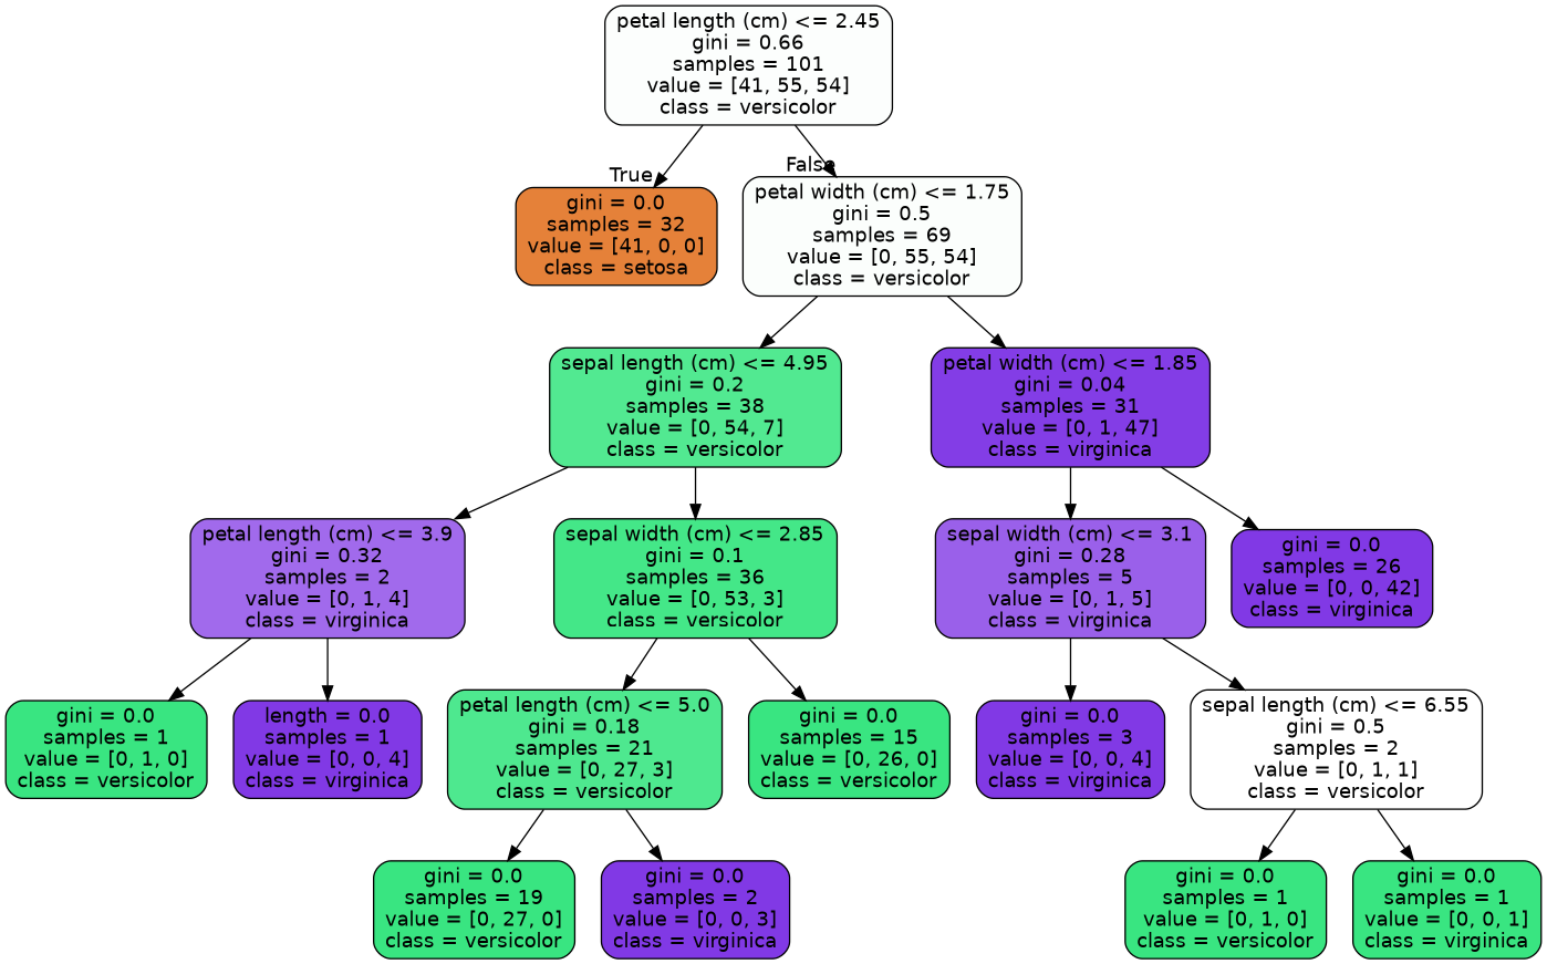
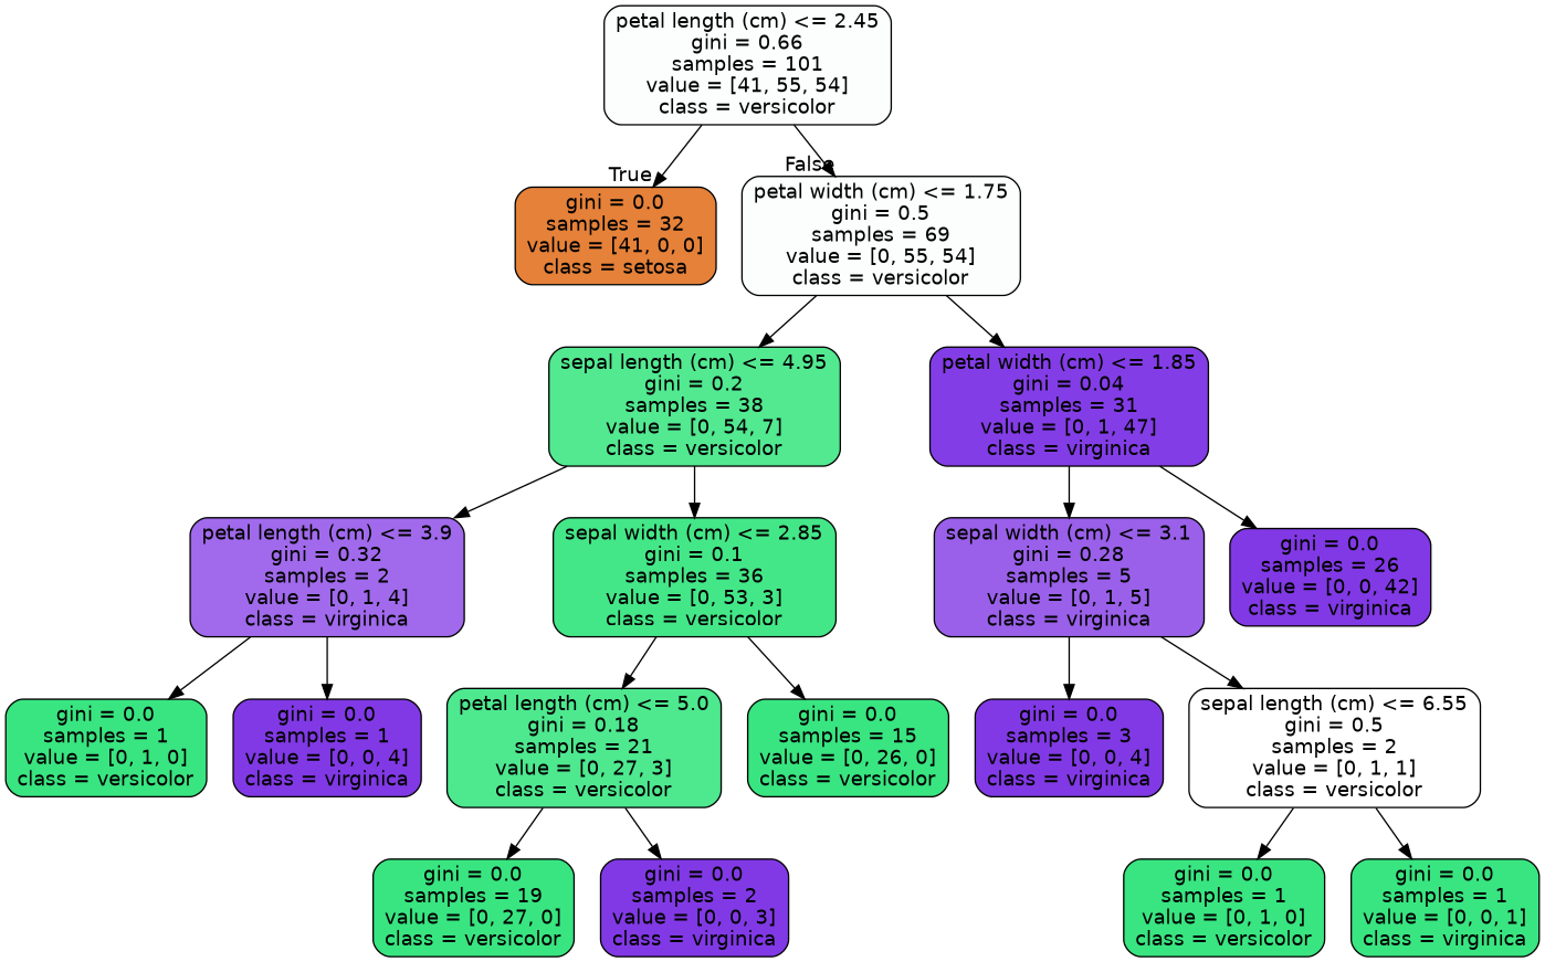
  digraph {
    node [color=black fillcolor="#39e581ff" fontname=helvetica shape=box style="filled, rounded"]
    edge [fontname=helvetica]
    n1 [fillcolor="#39e58103" label="petal length (cm) <= 2.45\ngini = 0.66\nsamples = 101\nvalue = [41, 55, 54]\nclass = versicolor"]
    n2 [fillcolor="#e58139ff" label="gini = 0.0\nsamples = 32\nvalue = [41, 0, 0]\nclass = setosa"]
    n3 [fillcolor="#39e58105" label="petal width (cm) <= 1.75\ngini = 0.5\nsamples = 69\nvalue = [0, 55, 54]\nclass = versicolor"]
    n4 [fillcolor="#39e581de" label="sepal length (cm) <= 4.95\ngini = 0.2\nsamples = 38\nvalue = [0, 54, 7]\nclass = versicolor"]
    n5 [fillcolor="#8139e5fa" label="petal width (cm) <= 1.85\ngini = 0.04\nsamples = 31\nvalue = [0, 1, 47]\nclass = virginica"]
    n6 [fillcolor="#8139e5bf" label="petal length (cm) <= 3.9\ngini = 0.32\nsamples = 2\nvalue = [0, 1, 4]\nclass = virginica"]
    n7 [fillcolor="#39e581f1" label="sepal width (cm) <= 2.85\ngini = 0.1\nsamples = 36\nvalue = [0, 53, 3]\nclass = versicolor"]
    n8 [fillcolor="#8139e5cc" label="sepal width (cm) <= 3.1\ngini = 0.28\nsamples = 5\nvalue = [0, 1, 5]\nclass = virginica"]
    n9 [fillcolor="#8139e5ff" label="gini = 0.0\nsamples = 26\nvalue = [0, 0, 42]\nclass = virginica"]
    n10 [label="gini = 0.0\nsamples = 1\nvalue = [0, 1, 0]\nclass = versicolor"]
-   n11 [fillcolor="#8139e5ff" label="length = 0.0\nsamples = 1\nvalue = [0, 0, 4]\nclass = virginica"]
+   n11 [fillcolor="#8139e5ff" label="gini = 0.0\nsamples = 1\nvalue = [0, 0, 4]\nclass = virginica"]
    n12 [fillcolor="#39e581e3" label="petal length (cm) <= 5.0\ngini = 0.18\nsamples = 21\nvalue = [0, 27, 3]\nclass = versicolor"]
    n13 [label="gini = 0.0\nsamples = 15\nvalue = [0, 26, 0]\nclass = versicolor"]
    n14 [label="gini = 0.0\nsamples = 19\nvalue = [0, 27, 0]\nclass = versicolor"]
    n15 [fillcolor="#8139e5ff" label="gini = 0.0\nsamples = 2\nvalue = [0, 0, 3]\nclass = virginica"]
    n16 [fillcolor="#8139e5ff" label="gini = 0.0\nsamples = 3\nvalue = [0, 0, 4]\nclass = virginica"]
    n17 [fillcolor="#39e58100" label="sepal length (cm) <= 6.55\ngini = 0.5\nsamples = 2\nvalue = [0, 1, 1]\nclass = versicolor"]
    n18 [label="gini = 0.0\nsamples = 1\nvalue = [0, 1, 0]\nclass = versicolor"]
    n19 [label="gini = 0.0\nsamples = 1\nvalue = [0, 0, 1]\nclass = virginica"]
    n1 -> n2 [headlabel=True labelangle=45 labeldistance=2.5]
    n1 -> n3 [headlabel=False labelangle=-45 labeldistance=2.5]
    n3 -> n4
    n3 -> n5
    n4 -> n6
    n4 -> n7
    n5 -> n8
    n5 -> n9
    n6 -> n10
    n6 -> n11
    n7 -> n12
    n7 -> n13
    n8 -> n16
    n8 -> n17
    n12 -> n14
    n12 -> n15
    n17 -> n18
    n17 -> n19
  }
